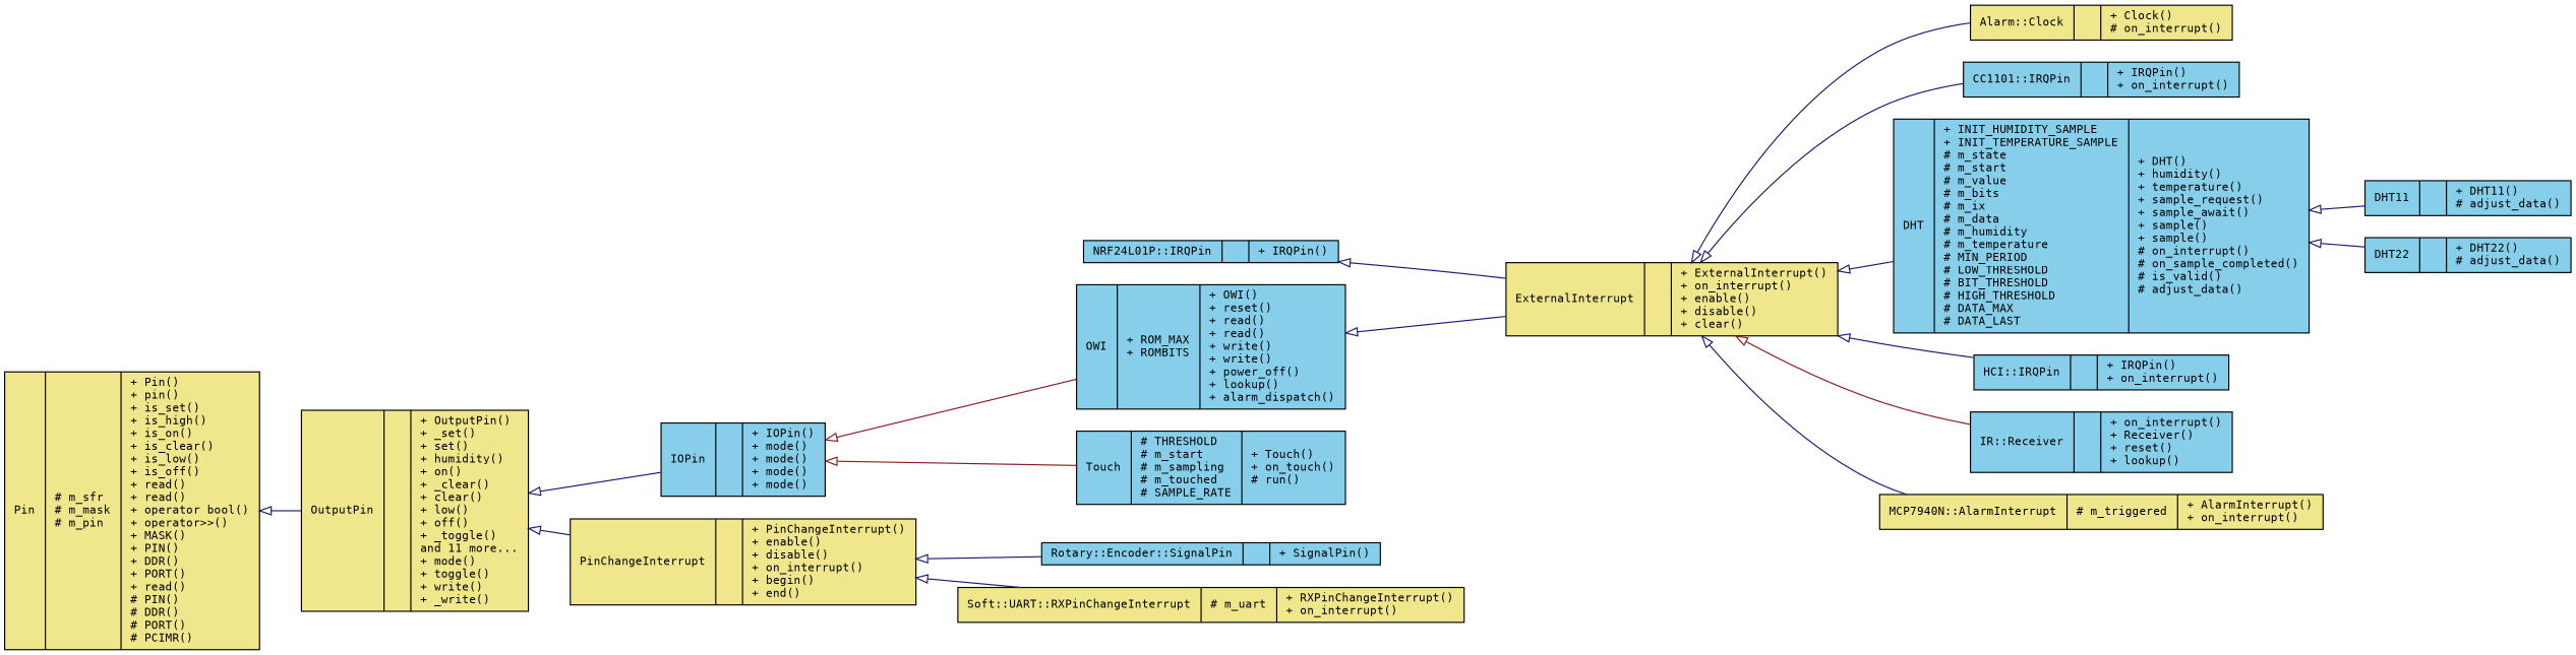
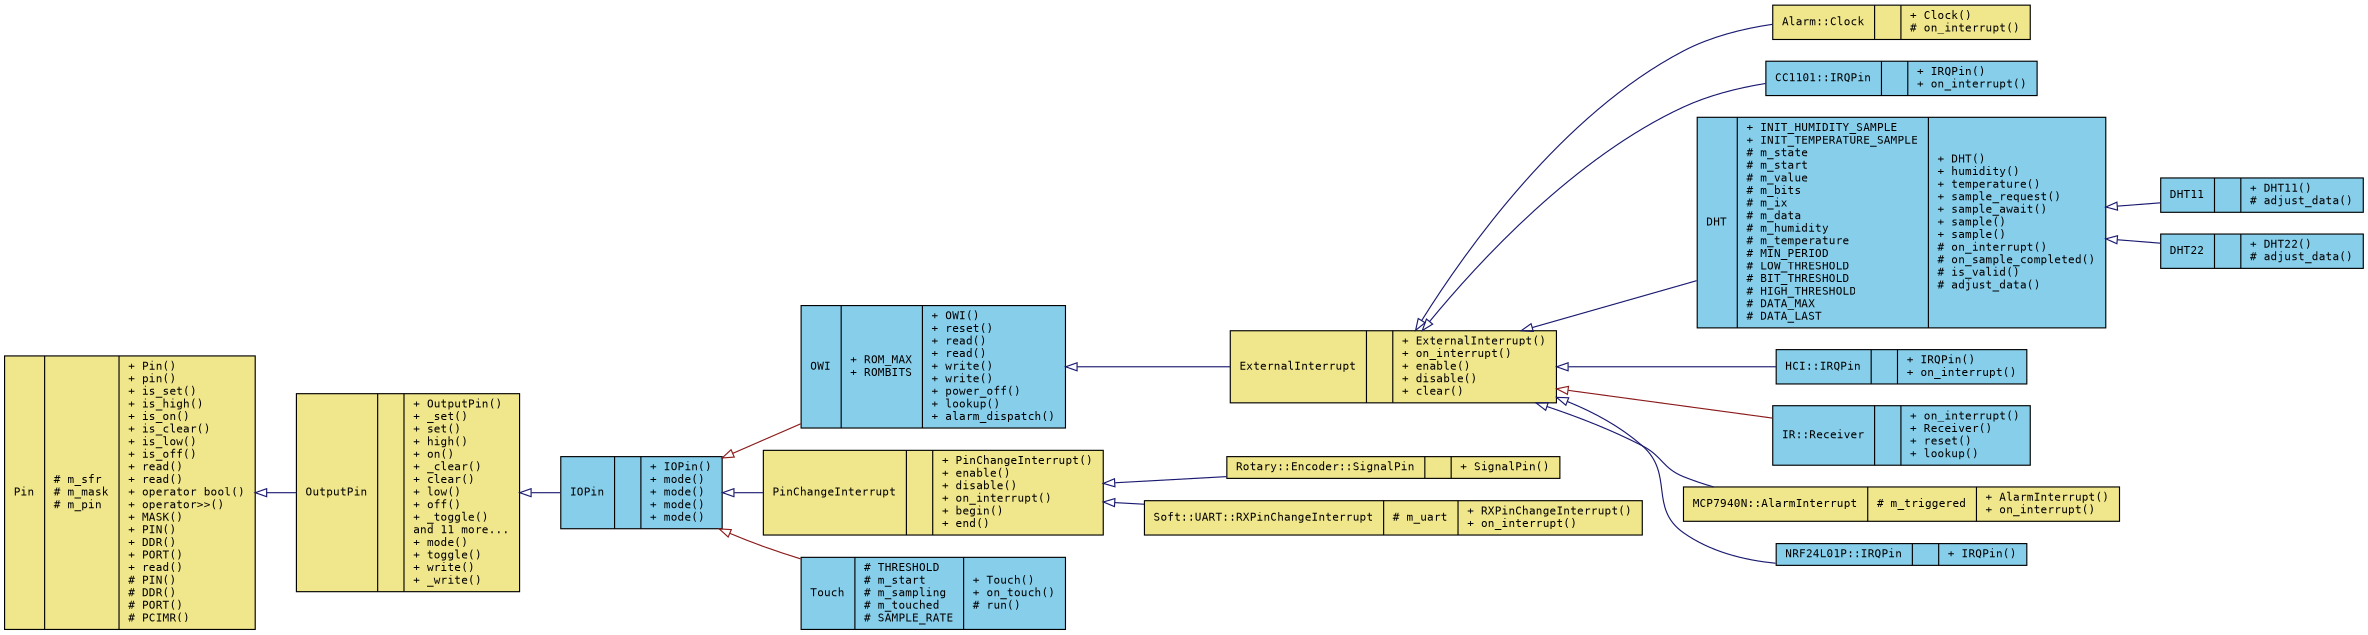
  digraph {
    fontname="DejaVu Sans Mono"
    rankdir=LR
    node [color=black fillcolor=skyblue fontname="DejaVu Sans Mono" fontsize=10 shape=record style=filled]
    edge [arrowtail=onormal color=midnightblue dir=back fontname="DejaVu Sans Mono" fontsize=10 labelfontname=Helvetica labelfontsize=10 style=solid]
    n1 [fontcolor=black height=0.2 label="{IOPin\n||+ IOPin()\l+ mode()\l+ mode()\l+ mode()\l+ mode()\l}" width=0.4]
    n2 [height=0.2 label="{OWI\n|+ ROM_MAX\l+ ROMBITS\l|+ OWI()\l+ reset()\l+ read()\l+ read()\l+ write()\l+ write()\l+ power_off()\l+ lookup()\l+ alarm_dispatch()\l}" width=0.4]
    n3 [fillcolor=khaki height=0.2 label="{PinChangeInterrupt\n||+ PinChangeInterrupt()\l+ enable()\l+ disable()\l+ on_interrupt()\l+ begin()\l+ end()\l}" width=0.4]
    n4 [height=0.2 label="{Touch\n|# THRESHOLD\l# m_start\l# m_sampling\l# m_touched\l# SAMPLE_RATE\l|+ Touch()\l+ on_touch()\l# run()\l}" width=0.4]
    n5 [fillcolor=khaki height=0.2 label="{ExternalInterrupt\n||+ ExternalInterrupt()\l+ on_interrupt()\l+ enable()\l+ disable()\l+ clear()\l}" width=0.4]
    n6 [fillcolor=khaki height=0.2 label="{Alarm::Clock\n||+ Clock()\l# on_interrupt()\l}" width=0.4]
    n7 [height=0.2 label="{CC1101::IRQPin\n||+ IRQPin()\l+ on_interrupt()\l}" width=0.4]
    n8 [height=0.2 label="{DHT\n|+ INIT_HUMIDITY_SAMPLE\l+ INIT_TEMPERATURE_SAMPLE\l# m_state\l# m_start\l# m_value\l# m_bits\l# m_ix\l# m_data\l# m_humidity\l# m_temperature\l# MIN_PERIOD\l# LOW_THRESHOLD\l# BIT_THRESHOLD\l# HIGH_THRESHOLD\l# DATA_MAX\l# DATA_LAST\l|+ DHT()\l+ humidity()\l+ temperature()\l+ sample_request()\l+ sample_await()\l+ sample()\l+ sample()\l# on_interrupt()\l# on_sample_completed()\l# is_valid()\l# adjust_data()\l}" width=0.4]
    n9 [height=0.2 label="{HCI::IRQPin\n||+ IRQPin()\l+ on_interrupt()\l}" width=0.4]
    n10 [height=0.2 label="{IR::Receiver\n||+ on_interrupt()\l+ Receiver()\l+ reset()\l+ lookup()\l}" width=0.4]
    n11 [fillcolor=khaki height=0.2 label="{MCP7940N::AlarmInterrupt\n|# m_triggered\l|+ AlarmInterrupt()\l+ on_interrupt()\l}" width=0.4]
    n12 [height=0.2 label="{NRF24L01P::IRQPin\n||+ IRQPin()\l}" width=0.4]
-   n13 [height=0.2 label="{Rotary::Encoder::SignalPin\n||+ SignalPin()\l}" width=0.4]
+   n13 [fillcolor=khaki height=0.2 label="{Rotary::Encoder::SignalPin\n||+ SignalPin()\l}" width=0.4]
    n14 [fillcolor=khaki height=0.2 label="{Soft::UART::RXPinChangeInterrupt\n|# m_uart\l|+ RXPinChangeInterrupt()\l+ on_interrupt()\l}" width=0.4]
-   n15 [fillcolor=khaki height=0.2 label="{OutputPin\n||+ OutputPin()\l+ _set()\l+ set()\l+ humidity()\l+ on()\l+ _clear()\l+ clear()\l+ low()\l+ off()\l+ _toggle()\land 11 more...\l+ mode()\l+ toggle()\l+ write()\l+ _write()\l}" width=0.4]
+   n15 [fillcolor=khaki height=0.2 label="{OutputPin\n||+ OutputPin()\l+ _set()\l+ set()\l+ high()\l+ on()\l+ _clear()\l+ clear()\l+ low()\l+ off()\l+ _toggle()\land 11 more...\l+ mode()\l+ toggle()\l+ write()\l+ _write()\l}" width=0.4]
    n16 [fillcolor=khaki height=0.2 label="{Pin\n|# m_sfr\l# m_mask\l# m_pin\l|+ Pin()\l+ pin()\l+ is_set()\l+ is_high()\l+ is_on()\l+ is_clear()\l+ is_low()\l+ is_off()\l+ read()\l+ read()\l+ operator bool()\l+ operator\>\>()\l+ MASK()\l+ PIN()\l+ DDR()\l+ PORT()\l+ read()\l# PIN()\l# DDR()\l# PORT()\l# PCIMR()\l}" width=0.4]
    n17 [height=0.2 label="{DHT11\n||+ DHT11()\l# adjust_data()\l}" width=0.4]
    n18 [height=0.2 label="{DHT22\n||+ DHT22()\l# adjust_data()\l}" width=0.4]
    n1 -> n2 [color=firebrick4]
-   n15 -> n3
+   n1 -> n3
    n1 -> n4 [color=firebrick4]
    n2 -> n5
    n3 -> n13
    n3 -> n14
    n5 -> n6
    n5 -> n7
    n5 -> n8
    n5 -> n9
    n5 -> n10 [color=firebrick4]
    n5 -> n11
-   n12 -> n5
+   n5 -> n12
    n8 -> n17
    n8 -> n18
    n15 -> n1
    n16 -> n15
  }
